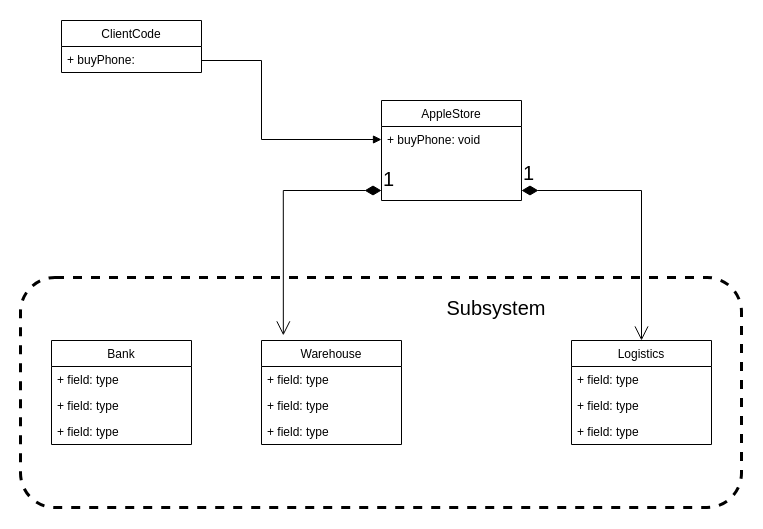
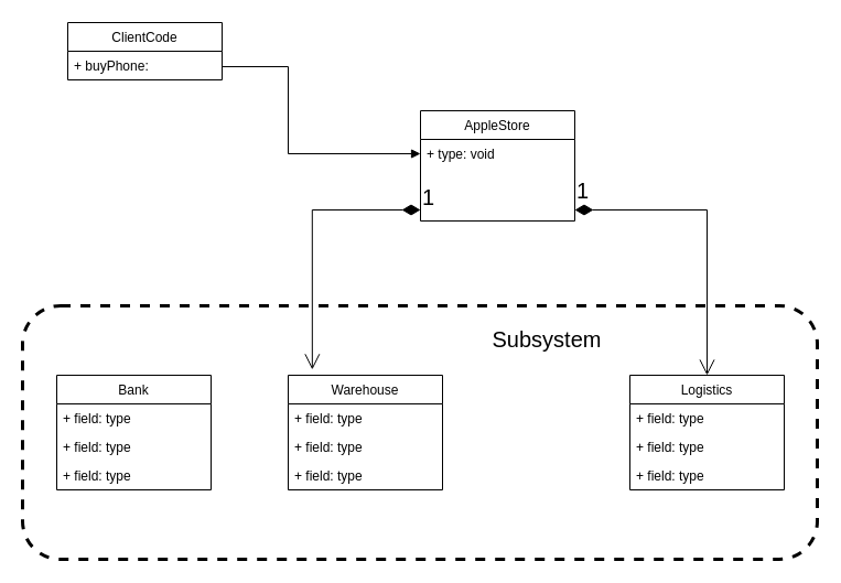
  <mxCell id="0" />
  <mxCell id="1" parent="0" />
  <mxCell id="2" value="AppleStore" style="swimlane;fontStyle=0;childLayout=stackLayout;horizontal=1;startSize=26;fillColor=none;horizontalStack=0;resizeParent=1;resizeParentMax=0;resizeLast=0;collapsible=1;marginBottom=0;" vertex="1" parent="1"><mxGeometry x="381" y="100" width="140" height="100" as="geometry" /></mxCell>
- <mxCell id="3" value="+ buyPhone: void" style="text;strokeColor=none;fillColor=none;align=left;verticalAlign=top;spacingLeft=4;spacingRight=4;overflow=hidden;rotatable=0;points=[[0,0.5],[1,0.5]];portConstraint=eastwest;" vertex="1" parent="2"><mxGeometry y="26" width="140" height="74" as="geometry" /></mxCell>
+ <mxCell id="3" value="+ type: void" style="text;strokeColor=none;fillColor=none;align=left;verticalAlign=top;spacingLeft=4;spacingRight=4;overflow=hidden;rotatable=0;points=[[0,0.5],[1,0.5]];portConstraint=eastwest;" vertex="1" parent="2"><mxGeometry y="26" width="140" height="74" as="geometry" /></mxCell>
  <mxCell id="4" value="Bank" style="swimlane;fontStyle=0;childLayout=stackLayout;horizontal=1;startSize=26;fillColor=none;horizontalStack=0;resizeParent=1;resizeParentMax=0;resizeLast=0;collapsible=1;marginBottom=0;" vertex="1" parent="1"><mxGeometry x="51" y="340" width="140" height="104" as="geometry" /></mxCell>
  <mxCell id="5" value="+ field: type" style="text;strokeColor=none;fillColor=none;align=left;verticalAlign=top;spacingLeft=4;spacingRight=4;overflow=hidden;rotatable=0;points=[[0,0.5],[1,0.5]];portConstraint=eastwest;" vertex="1" parent="4"><mxGeometry y="26" width="140" height="26" as="geometry" /></mxCell>
  <mxCell id="6" value="+ field: type" style="text;strokeColor=none;fillColor=none;align=left;verticalAlign=top;spacingLeft=4;spacingRight=4;overflow=hidden;rotatable=0;points=[[0,0.5],[1,0.5]];portConstraint=eastwest;" vertex="1" parent="4"><mxGeometry y="52" width="140" height="26" as="geometry" /></mxCell>
  <mxCell id="7" value="+ field: type" style="text;strokeColor=none;fillColor=none;align=left;verticalAlign=top;spacingLeft=4;spacingRight=4;overflow=hidden;rotatable=0;points=[[0,0.5],[1,0.5]];portConstraint=eastwest;" vertex="1" parent="4"><mxGeometry y="78" width="140" height="26" as="geometry" /></mxCell>
  <mxCell id="8" value="Warehouse" style="swimlane;fontStyle=0;childLayout=stackLayout;horizontal=1;startSize=26;fillColor=none;horizontalStack=0;resizeParent=1;resizeParentMax=0;resizeLast=0;collapsible=1;marginBottom=0;" vertex="1" parent="1"><mxGeometry x="261" y="340" width="140" height="104" as="geometry" /></mxCell>
  <mxCell id="9" value="+ field: type" style="text;strokeColor=none;fillColor=none;align=left;verticalAlign=top;spacingLeft=4;spacingRight=4;overflow=hidden;rotatable=0;points=[[0,0.5],[1,0.5]];portConstraint=eastwest;" vertex="1" parent="8"><mxGeometry y="26" width="140" height="26" as="geometry" /></mxCell>
  <mxCell id="10" value="+ field: type" style="text;strokeColor=none;fillColor=none;align=left;verticalAlign=top;spacingLeft=4;spacingRight=4;overflow=hidden;rotatable=0;points=[[0,0.5],[1,0.5]];portConstraint=eastwest;" vertex="1" parent="8"><mxGeometry y="52" width="140" height="26" as="geometry" /></mxCell>
  <mxCell id="11" value="+ field: type" style="text;strokeColor=none;fillColor=none;align=left;verticalAlign=top;spacingLeft=4;spacingRight=4;overflow=hidden;rotatable=0;points=[[0,0.5],[1,0.5]];portConstraint=eastwest;" vertex="1" parent="8"><mxGeometry y="78" width="140" height="26" as="geometry" /></mxCell>
  <mxCell id="12" value="Logistics" style="swimlane;fontStyle=0;childLayout=stackLayout;horizontal=1;startSize=26;fillColor=none;horizontalStack=0;resizeParent=1;resizeParentMax=0;resizeLast=0;collapsible=1;marginBottom=0;" vertex="1" parent="1"><mxGeometry x="571" y="340" width="140" height="104" as="geometry" /></mxCell>
  <mxCell id="13" value="+ field: type" style="text;strokeColor=none;fillColor=none;align=left;verticalAlign=top;spacingLeft=4;spacingRight=4;overflow=hidden;rotatable=0;points=[[0,0.5],[1,0.5]];portConstraint=eastwest;" vertex="1" parent="12"><mxGeometry y="26" width="140" height="26" as="geometry" /></mxCell>
  <mxCell id="14" value="+ field: type" style="text;strokeColor=none;fillColor=none;align=left;verticalAlign=top;spacingLeft=4;spacingRight=4;overflow=hidden;rotatable=0;points=[[0,0.5],[1,0.5]];portConstraint=eastwest;" vertex="1" parent="12"><mxGeometry y="52" width="140" height="26" as="geometry" /></mxCell>
  <mxCell id="15" value="+ field: type" style="text;strokeColor=none;fillColor=none;align=left;verticalAlign=top;spacingLeft=4;spacingRight=4;overflow=hidden;rotatable=0;points=[[0,0.5],[1,0.5]];portConstraint=eastwest;" vertex="1" parent="12"><mxGeometry y="78" width="140" height="26" as="geometry" /></mxCell>
  <mxCell id="16" value="ClientCode" style="swimlane;fontStyle=0;childLayout=stackLayout;horizontal=1;startSize=26;fillColor=none;horizontalStack=0;resizeParent=1;resizeParentMax=0;resizeLast=0;collapsible=1;marginBottom=0;" vertex="1" parent="1"><mxGeometry x="61" y="20" width="140" height="52" as="geometry" /></mxCell>
  <mxCell id="17" value="+ buyPhone: " style="text;strokeColor=none;fillColor=none;align=left;verticalAlign=top;spacingLeft=4;spacingRight=4;overflow=hidden;rotatable=0;points=[[0,0.5],[1,0.5]];portConstraint=eastwest;" vertex="1" parent="16"><mxGeometry y="26" width="140" height="26" as="geometry" /></mxCell>
  <mxCell id="18" value="" style="rounded=1;whiteSpace=wrap;html=1;fillColor=none;dashed=1;perimeterSpacing=9;strokeWidth=3;" vertex="1" parent="1"><mxGeometry x="20" y="277" width="721" height="230" as="geometry" /></mxCell>
  <mxCell id="19" value="&lt;font style=&quot;font-size: 20px&quot;&gt;Subsystem&lt;/font&gt;" style="text;html=1;strokeColor=none;fillColor=none;align=center;verticalAlign=middle;whiteSpace=wrap;rounded=0;" vertex="1" parent="1"><mxGeometry x="436" y="292" width="120" height="30" as="geometry" /></mxCell>
  <mxCell id="20" value="1" style="endArrow=open;html=1;endSize=12;startArrow=diamondThin;startSize=14;startFill=1;edgeStyle=orthogonalEdgeStyle;align=left;verticalAlign=bottom;rounded=0;fontSize=20;entryX=0.156;entryY=-0.049;entryDx=0;entryDy=0;entryPerimeter=0;" edge="1" parent="1" target="8"><mxGeometry x="-1" y="3" relative="1" as="geometry"><mxPoint x="381" y="190" as="sourcePoint" /><mxPoint x="121" y="340" as="targetPoint" /><Array as="points"><mxPoint x="283" y="190" /></Array></mxGeometry></mxCell>
  <mxCell id="21" value="1" style="endArrow=open;html=1;endSize=12;startArrow=diamondThin;startSize=14;startFill=1;edgeStyle=orthogonalEdgeStyle;align=left;verticalAlign=bottom;rounded=0;fontSize=20;entryX=0.5;entryY=0;entryDx=0;entryDy=0;" edge="1" parent="1" target="12"><mxGeometry x="-1" y="3" relative="1" as="geometry"><mxPoint x="521" y="190" as="sourcePoint" /><mxPoint x="282.84" y="333.904" as="targetPoint" /><Array as="points"><mxPoint x="641" y="190" /></Array></mxGeometry></mxCell>
  <mxCell id="22" value="" style="endArrow=block;endFill=1;html=1;edgeStyle=orthogonalEdgeStyle;align=left;verticalAlign=top;rounded=0;fontSize=20;" edge="1" parent="1"><mxGeometry x="-1" relative="1" as="geometry"><mxPoint x="201" y="60" as="sourcePoint" /><mxPoint x="381" y="139" as="targetPoint" /><Array as="points"><mxPoint x="261" y="60" /><mxPoint x="261" y="139" /></Array></mxGeometry></mxCell>
